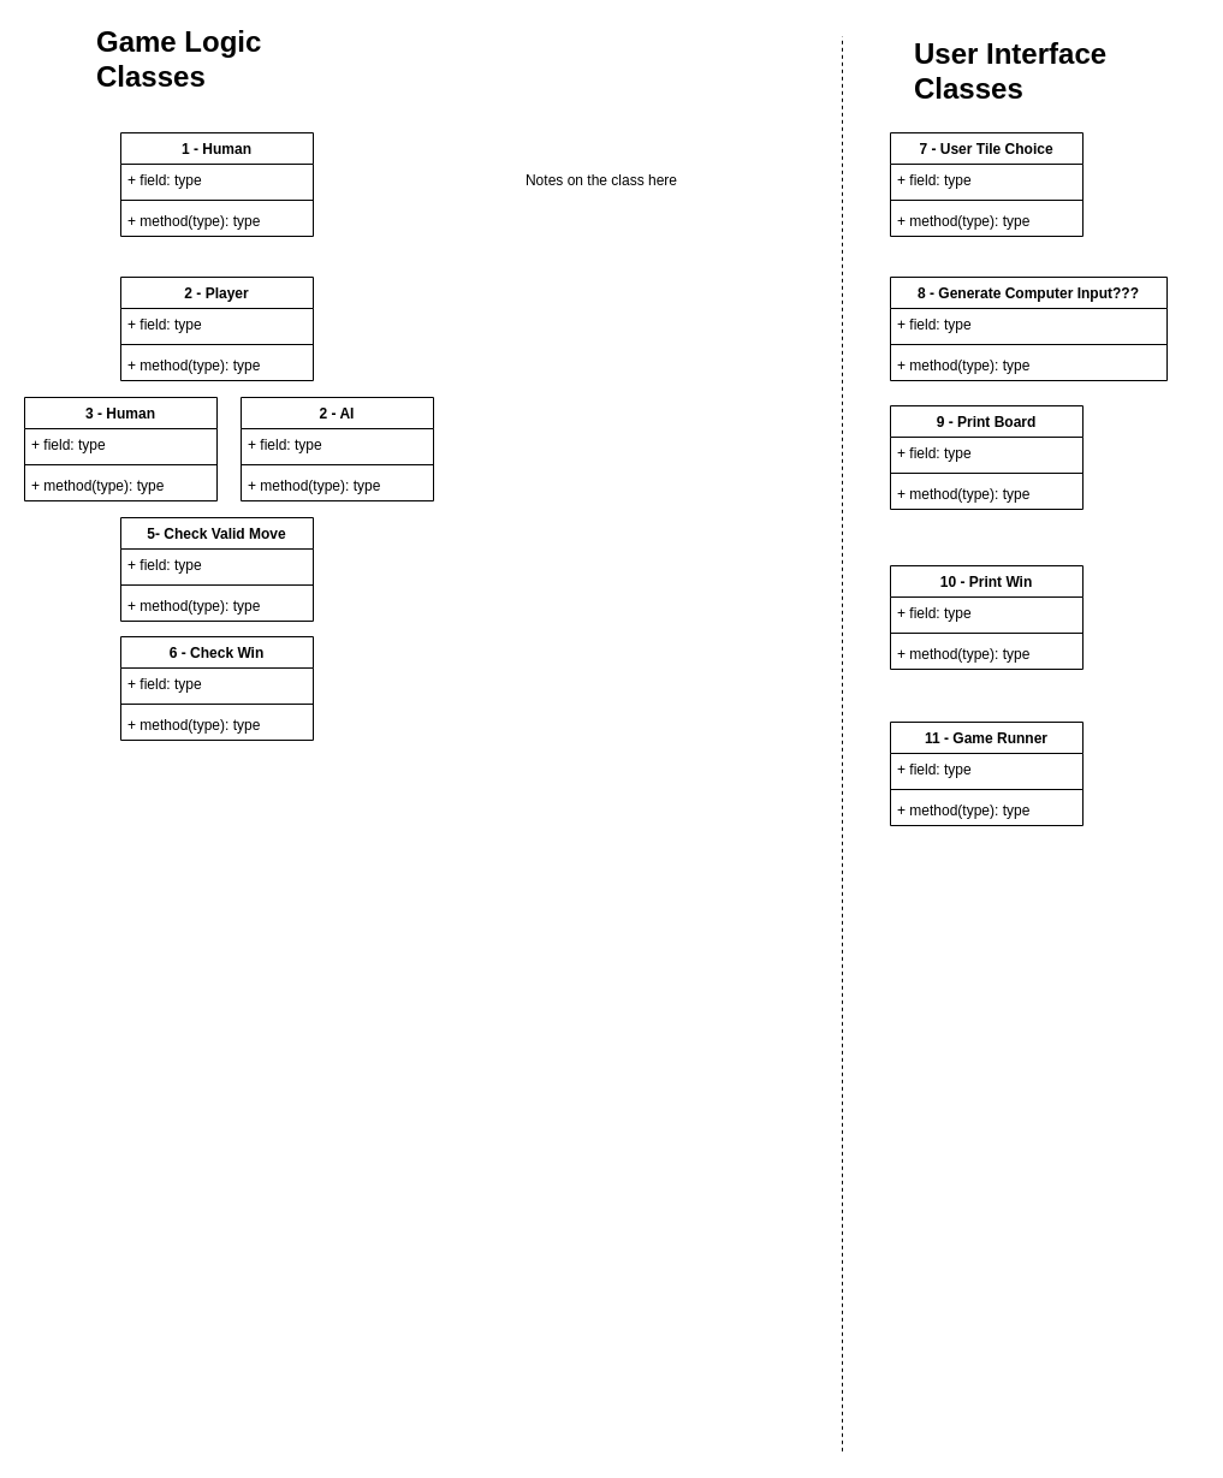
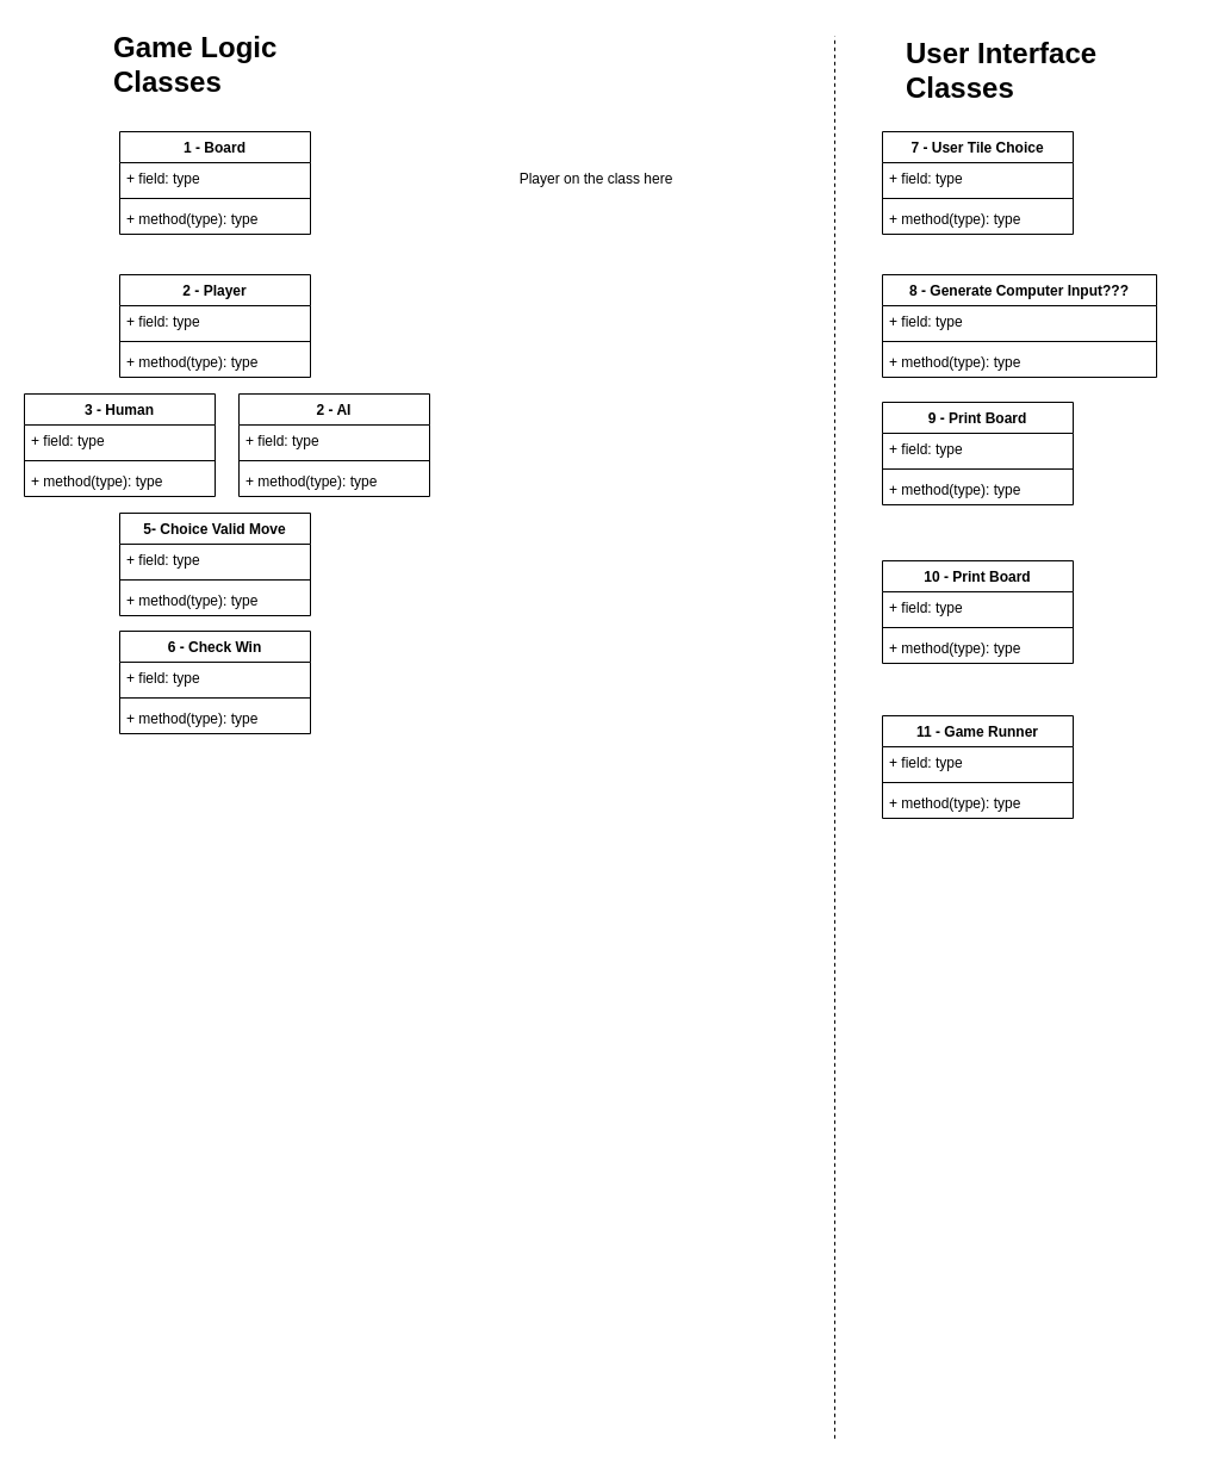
  <mxCell id="0" />
  <mxCell id="1" parent="0" />
- <mxCell id="2" value="1 - Human" style="swimlane;fontStyle=1;align=center;verticalAlign=top;childLayout=stackLayout;horizontal=1;startSize=26;horizontalStack=0;resizeParent=1;resizeParentMax=0;resizeLast=0;collapsible=1;marginBottom=0;" vertex="1" parent="1"><mxGeometry x="100" y="110" width="160" height="86" as="geometry" /></mxCell>
+ <mxCell id="2" value="1 - Board" style="swimlane;fontStyle=1;align=center;verticalAlign=top;childLayout=stackLayout;horizontal=1;startSize=26;horizontalStack=0;resizeParent=1;resizeParentMax=0;resizeLast=0;collapsible=1;marginBottom=0;" vertex="1" parent="1"><mxGeometry x="100" y="110" width="160" height="86" as="geometry" /></mxCell>
  <mxCell id="3" value="+ field: type" style="text;strokeColor=none;fillColor=none;align=left;verticalAlign=top;spacingLeft=4;spacingRight=4;overflow=hidden;rotatable=0;points=[[0,0.5],[1,0.5]];portConstraint=eastwest;" vertex="1" parent="2"><mxGeometry y="26" width="160" height="26" as="geometry" /></mxCell>
  <mxCell id="4" value="" style="line;strokeWidth=1;fillColor=none;align=left;verticalAlign=middle;spacingTop=-1;spacingLeft=3;spacingRight=3;rotatable=0;labelPosition=right;points=[];portConstraint=eastwest;" vertex="1" parent="2"><mxGeometry y="52" width="160" height="8" as="geometry" /></mxCell>
  <mxCell id="5" value="+ method(type): type&#10;" style="text;strokeColor=none;fillColor=none;align=left;verticalAlign=top;spacingLeft=4;spacingRight=4;overflow=hidden;rotatable=0;points=[[0,0.5],[1,0.5]];portConstraint=eastwest;" vertex="1" parent="2"><mxGeometry y="60" width="160" height="26" as="geometry" /></mxCell>
- <mxCell id="6" value="&lt;h1&gt;Game Logic Classes&lt;/h1&gt;" style="text;html=1;strokeColor=none;fillColor=none;spacing=5;spacingTop=-20;whiteSpace=wrap;overflow=hidden;rounded=0;" vertex="1" parent="1"><mxGeometry x="75" y="15" width="240" height="70" as="geometry" /></mxCell>
+ <mxCell id="6" value="&lt;h1&gt;Game Logic Classes&lt;/h1&gt;" style="text;html=1;strokeColor=none;fillColor=none;spacing=5;spacingTop=-20;whiteSpace=wrap;overflow=hidden;rounded=0;" vertex="1" parent="1"><mxGeometry x="90" y="20" width="240" height="70" as="geometry" /></mxCell>
  <mxCell id="7" value="&lt;h1&gt;User Interface Classes&lt;/h1&gt;" style="text;html=1;strokeColor=none;fillColor=none;spacing=5;spacingTop=-20;whiteSpace=wrap;overflow=hidden;rounded=0;" vertex="1" parent="1"><mxGeometry x="755" y="25" width="240" height="70" as="geometry" /></mxCell>
  <mxCell id="8" value="2 - Player" style="swimlane;fontStyle=1;align=center;verticalAlign=top;childLayout=stackLayout;horizontal=1;startSize=26;horizontalStack=0;resizeParent=1;resizeParentMax=0;resizeLast=0;collapsible=1;marginBottom=0;" vertex="1" parent="1"><mxGeometry x="100" y="230" width="160" height="86" as="geometry" /></mxCell>
  <mxCell id="9" value="+ field: type" style="text;strokeColor=none;fillColor=none;align=left;verticalAlign=top;spacingLeft=4;spacingRight=4;overflow=hidden;rotatable=0;points=[[0,0.5],[1,0.5]];portConstraint=eastwest;" vertex="1" parent="8"><mxGeometry y="26" width="160" height="26" as="geometry" /></mxCell>
  <mxCell id="10" value="" style="line;strokeWidth=1;fillColor=none;align=left;verticalAlign=middle;spacingTop=-1;spacingLeft=3;spacingRight=3;rotatable=0;labelPosition=right;points=[];portConstraint=eastwest;" vertex="1" parent="8"><mxGeometry y="52" width="160" height="8" as="geometry" /></mxCell>
  <mxCell id="11" value="+ method(type): type" style="text;strokeColor=none;fillColor=none;align=left;verticalAlign=top;spacingLeft=4;spacingRight=4;overflow=hidden;rotatable=0;points=[[0,0.5],[1,0.5]];portConstraint=eastwest;" vertex="1" parent="8"><mxGeometry y="60" width="160" height="26" as="geometry" /></mxCell>
  <mxCell id="12" value="" style="endArrow=none;dashed=1;html=1;rounded=0;" edge="1" parent="1"><mxGeometry width="50" height="50" relative="1" as="geometry"><mxPoint x="700" y="1206.316" as="sourcePoint" /><mxPoint x="700" as="targetPoint" y="30" /></mxGeometry></mxCell>
  <mxCell id="13" value="7 - User Tile Choice" style="swimlane;fontStyle=1;align=center;verticalAlign=top;childLayout=stackLayout;horizontal=1;startSize=26;horizontalStack=0;resizeParent=1;resizeParentMax=0;resizeLast=0;collapsible=1;marginBottom=0;" vertex="1" parent="1"><mxGeometry x="740" y="110" width="160" height="86" as="geometry" /></mxCell>
  <mxCell id="14" value="+ field: type" style="text;strokeColor=none;fillColor=none;align=left;verticalAlign=top;spacingLeft=4;spacingRight=4;overflow=hidden;rotatable=0;points=[[0,0.5],[1,0.5]];portConstraint=eastwest;" vertex="1" parent="13"><mxGeometry y="26" width="160" height="26" as="geometry" /></mxCell>
  <mxCell id="15" value="" style="line;strokeWidth=1;fillColor=none;align=left;verticalAlign=middle;spacingTop=-1;spacingLeft=3;spacingRight=3;rotatable=0;labelPosition=right;points=[];portConstraint=eastwest;" vertex="1" parent="13"><mxGeometry y="52" width="160" height="8" as="geometry" /></mxCell>
  <mxCell id="16" value="+ method(type): type" style="text;strokeColor=none;fillColor=none;align=left;verticalAlign=top;spacingLeft=4;spacingRight=4;overflow=hidden;rotatable=0;points=[[0,0.5],[1,0.5]];portConstraint=eastwest;" vertex="1" parent="13"><mxGeometry y="60" width="160" height="26" as="geometry" /></mxCell>
- <mxCell id="17" value="Notes on the class here" style="text;html=1;strokeColor=none;fillColor=none;align=center;verticalAlign=middle;whiteSpace=wrap;rounded=0;" vertex="1" parent="1"><mxGeometry x="340" y="110" width="320" height="80" as="geometry" /></mxCell>
+ <mxCell id="17" value="Player on the class here" style="text;html=1;strokeColor=none;fillColor=none;align=center;verticalAlign=middle;whiteSpace=wrap;rounded=0;" vertex="1" parent="1"><mxGeometry x="340" y="110" width="320" height="80" as="geometry" /></mxCell>
  <mxCell id="18" value="3 - Human" style="swimlane;fontStyle=1;align=center;verticalAlign=top;childLayout=stackLayout;horizontal=1;startSize=26;horizontalStack=0;resizeParent=1;resizeParentMax=0;resizeLast=0;collapsible=1;marginBottom=0;" vertex="1" parent="1"><mxGeometry x="20" y="330" width="160" height="86" as="geometry" /></mxCell>
  <mxCell id="19" value="+ field: type" style="text;strokeColor=none;fillColor=none;align=left;verticalAlign=top;spacingLeft=4;spacingRight=4;overflow=hidden;rotatable=0;points=[[0,0.5],[1,0.5]];portConstraint=eastwest;" vertex="1" parent="18"><mxGeometry y="26" width="160" height="26" as="geometry" /></mxCell>
  <mxCell id="20" value="" style="line;strokeWidth=1;fillColor=none;align=left;verticalAlign=middle;spacingTop=-1;spacingLeft=3;spacingRight=3;rotatable=0;labelPosition=right;points=[];portConstraint=eastwest;" vertex="1" parent="18"><mxGeometry y="52" width="160" height="8" as="geometry" /></mxCell>
  <mxCell id="21" value="+ method(type): type" style="text;strokeColor=none;fillColor=none;align=left;verticalAlign=top;spacingLeft=4;spacingRight=4;overflow=hidden;rotatable=0;points=[[0,0.5],[1,0.5]];portConstraint=eastwest;" vertex="1" parent="18"><mxGeometry y="60" width="160" height="26" as="geometry" /></mxCell>
  <mxCell id="22" value="2 - AI" style="swimlane;fontStyle=1;align=center;verticalAlign=top;childLayout=stackLayout;horizontal=1;startSize=26;horizontalStack=0;resizeParent=1;resizeParentMax=0;resizeLast=0;collapsible=1;marginBottom=0;" vertex="1" parent="1"><mxGeometry x="200" y="330" width="160" height="86" as="geometry" /></mxCell>
  <mxCell id="23" value="+ field: type" style="text;strokeColor=none;fillColor=none;align=left;verticalAlign=top;spacingLeft=4;spacingRight=4;overflow=hidden;rotatable=0;points=[[0,0.5],[1,0.5]];portConstraint=eastwest;" vertex="1" parent="22"><mxGeometry y="26" width="160" height="26" as="geometry" /></mxCell>
  <mxCell id="24" value="" style="line;strokeWidth=1;fillColor=none;align=left;verticalAlign=middle;spacingTop=-1;spacingLeft=3;spacingRight=3;rotatable=0;labelPosition=right;points=[];portConstraint=eastwest;" vertex="1" parent="22"><mxGeometry y="52" width="160" height="8" as="geometry" /></mxCell>
  <mxCell id="25" value="+ method(type): type" style="text;strokeColor=none;fillColor=none;align=left;verticalAlign=top;spacingLeft=4;spacingRight=4;overflow=hidden;rotatable=0;points=[[0,0.5],[1,0.5]];portConstraint=eastwest;" vertex="1" parent="22"><mxGeometry y="60" width="160" height="26" as="geometry" /></mxCell>
- <mxCell id="26" value="5- Check Valid Move" style="swimlane;fontStyle=1;align=center;verticalAlign=top;childLayout=stackLayout;horizontal=1;startSize=26;horizontalStack=0;resizeParent=1;resizeParentMax=0;resizeLast=0;collapsible=1;marginBottom=0;" vertex="1" parent="1"><mxGeometry x="100" y="430" width="160" height="86" as="geometry" /></mxCell>
+ <mxCell id="26" value="5- Choice Valid Move" style="swimlane;fontStyle=1;align=center;verticalAlign=top;childLayout=stackLayout;horizontal=1;startSize=26;horizontalStack=0;resizeParent=1;resizeParentMax=0;resizeLast=0;collapsible=1;marginBottom=0;" vertex="1" parent="1"><mxGeometry x="100" y="430" width="160" height="86" as="geometry" /></mxCell>
  <mxCell id="27" value="+ field: type" style="text;strokeColor=none;fillColor=none;align=left;verticalAlign=top;spacingLeft=4;spacingRight=4;overflow=hidden;rotatable=0;points=[[0,0.5],[1,0.5]];portConstraint=eastwest;" vertex="1" parent="26"><mxGeometry y="26" width="160" height="26" as="geometry" /></mxCell>
  <mxCell id="28" value="" style="line;strokeWidth=1;fillColor=none;align=left;verticalAlign=middle;spacingTop=-1;spacingLeft=3;spacingRight=3;rotatable=0;labelPosition=right;points=[];portConstraint=eastwest;" vertex="1" parent="26"><mxGeometry y="52" width="160" height="8" as="geometry" /></mxCell>
  <mxCell id="29" value="+ method(type): type" style="text;strokeColor=none;fillColor=none;align=left;verticalAlign=top;spacingLeft=4;spacingRight=4;overflow=hidden;rotatable=0;points=[[0,0.5],[1,0.5]];portConstraint=eastwest;" vertex="1" parent="26"><mxGeometry y="60" width="160" height="26" as="geometry" /></mxCell>
  <mxCell id="30" value="6 - Check Win" style="swimlane;fontStyle=1;align=center;verticalAlign=top;childLayout=stackLayout;horizontal=1;startSize=26;horizontalStack=0;resizeParent=1;resizeParentMax=0;resizeLast=0;collapsible=1;marginBottom=0;" vertex="1" parent="1"><mxGeometry x="100" y="529" width="160" height="86" as="geometry" /></mxCell>
  <mxCell id="31" value="+ field: type" style="text;strokeColor=none;fillColor=none;align=left;verticalAlign=top;spacingLeft=4;spacingRight=4;overflow=hidden;rotatable=0;points=[[0,0.5],[1,0.5]];portConstraint=eastwest;" vertex="1" parent="30"><mxGeometry y="26" width="160" height="26" as="geometry" /></mxCell>
  <mxCell id="32" value="" style="line;strokeWidth=1;fillColor=none;align=left;verticalAlign=middle;spacingTop=-1;spacingLeft=3;spacingRight=3;rotatable=0;labelPosition=right;points=[];portConstraint=eastwest;" vertex="1" parent="30"><mxGeometry y="52" width="160" height="8" as="geometry" /></mxCell>
  <mxCell id="33" value="+ method(type): type" style="text;strokeColor=none;fillColor=none;align=left;verticalAlign=top;spacingLeft=4;spacingRight=4;overflow=hidden;rotatable=0;points=[[0,0.5],[1,0.5]];portConstraint=eastwest;" vertex="1" parent="30"><mxGeometry y="60" width="160" height="26" as="geometry" /></mxCell>
  <mxCell id="34" value="8 - Generate Computer Input???" style="swimlane;fontStyle=1;align=center;verticalAlign=top;childLayout=stackLayout;horizontal=1;startSize=26;horizontalStack=0;resizeParent=1;resizeParentMax=0;resizeLast=0;collapsible=1;marginBottom=0;" vertex="1" parent="1"><mxGeometry x="740" y="230" width="230" height="86" as="geometry" /></mxCell>
  <mxCell id="35" value="+ field: type" style="text;strokeColor=none;fillColor=none;align=left;verticalAlign=top;spacingLeft=4;spacingRight=4;overflow=hidden;rotatable=0;points=[[0,0.5],[1,0.5]];portConstraint=eastwest;" vertex="1" parent="34"><mxGeometry y="26" width="230" height="26" as="geometry" /></mxCell>
  <mxCell id="36" value="" style="line;strokeWidth=1;fillColor=none;align=left;verticalAlign=middle;spacingTop=-1;spacingLeft=3;spacingRight=3;rotatable=0;labelPosition=right;points=[];portConstraint=eastwest;" vertex="1" parent="34"><mxGeometry y="52" width="230" height="8" as="geometry" /></mxCell>
  <mxCell id="37" value="+ method(type): type" style="text;strokeColor=none;fillColor=none;align=left;verticalAlign=top;spacingLeft=4;spacingRight=4;overflow=hidden;rotatable=0;points=[[0,0.5],[1,0.5]];portConstraint=eastwest;" vertex="1" parent="34"><mxGeometry y="60" width="230" height="26" as="geometry" /></mxCell>
  <mxCell id="38" value="11 - Game Runner" style="swimlane;fontStyle=1;align=center;verticalAlign=top;childLayout=stackLayout;horizontal=1;startSize=26;horizontalStack=0;resizeParent=1;resizeParentMax=0;resizeLast=0;collapsible=1;marginBottom=0;" vertex="1" parent="1"><mxGeometry x="740" y="600" width="160" height="86" as="geometry" /></mxCell>
  <mxCell id="39" value="+ field: type" style="text;strokeColor=none;fillColor=none;align=left;verticalAlign=top;spacingLeft=4;spacingRight=4;overflow=hidden;rotatable=0;points=[[0,0.5],[1,0.5]];portConstraint=eastwest;" vertex="1" parent="38"><mxGeometry y="26" width="160" height="26" as="geometry" /></mxCell>
  <mxCell id="40" value="" style="line;strokeWidth=1;fillColor=none;align=left;verticalAlign=middle;spacingTop=-1;spacingLeft=3;spacingRight=3;rotatable=0;labelPosition=right;points=[];portConstraint=eastwest;" vertex="1" parent="38"><mxGeometry y="52" width="160" height="8" as="geometry" /></mxCell>
  <mxCell id="41" value="+ method(type): type" style="text;strokeColor=none;fillColor=none;align=left;verticalAlign=top;spacingLeft=4;spacingRight=4;overflow=hidden;rotatable=0;points=[[0,0.5],[1,0.5]];portConstraint=eastwest;" vertex="1" parent="38"><mxGeometry y="60" width="160" height="26" as="geometry" /></mxCell>
  <mxCell id="42" value="9 - Print Board" style="swimlane;fontStyle=1;align=center;verticalAlign=top;childLayout=stackLayout;horizontal=1;startSize=26;horizontalStack=0;resizeParent=1;resizeParentMax=0;resizeLast=0;collapsible=1;marginBottom=0;" vertex="1" parent="1"><mxGeometry x="740" y="337" width="160" height="86" as="geometry" /></mxCell>
  <mxCell id="43" value="+ field: type" style="text;strokeColor=none;fillColor=none;align=left;verticalAlign=top;spacingLeft=4;spacingRight=4;overflow=hidden;rotatable=0;points=[[0,0.5],[1,0.5]];portConstraint=eastwest;" vertex="1" parent="42"><mxGeometry y="26" width="160" height="26" as="geometry" /></mxCell>
  <mxCell id="44" value="" style="line;strokeWidth=1;fillColor=none;align=left;verticalAlign=middle;spacingTop=-1;spacingLeft=3;spacingRight=3;rotatable=0;labelPosition=right;points=[];portConstraint=eastwest;" vertex="1" parent="42"><mxGeometry y="52" width="160" height="8" as="geometry" /></mxCell>
  <mxCell id="45" value="+ method(type): type" style="text;strokeColor=none;fillColor=none;align=left;verticalAlign=top;spacingLeft=4;spacingRight=4;overflow=hidden;rotatable=0;points=[[0,0.5],[1,0.5]];portConstraint=eastwest;" vertex="1" parent="42"><mxGeometry y="60" width="160" height="26" as="geometry" /></mxCell>
- <mxCell id="46" value="10 - Print Win" style="swimlane;fontStyle=1;align=center;verticalAlign=top;childLayout=stackLayout;horizontal=1;startSize=26;horizontalStack=0;resizeParent=1;resizeParentMax=0;resizeLast=0;collapsible=1;marginBottom=0;" vertex="1" parent="1"><mxGeometry x="740" y="470" width="160" height="86" as="geometry" /></mxCell>
+ <mxCell id="46" value="10 - Print Board" style="swimlane;fontStyle=1;align=center;verticalAlign=top;childLayout=stackLayout;horizontal=1;startSize=26;horizontalStack=0;resizeParent=1;resizeParentMax=0;resizeLast=0;collapsible=1;marginBottom=0;" vertex="1" parent="1"><mxGeometry x="740" y="470" width="160" height="86" as="geometry" /></mxCell>
  <mxCell id="47" value="+ field: type" style="text;strokeColor=none;fillColor=none;align=left;verticalAlign=top;spacingLeft=4;spacingRight=4;overflow=hidden;rotatable=0;points=[[0,0.5],[1,0.5]];portConstraint=eastwest;" vertex="1" parent="46"><mxGeometry y="26" width="160" height="26" as="geometry" /></mxCell>
  <mxCell id="48" value="" style="line;strokeWidth=1;fillColor=none;align=left;verticalAlign=middle;spacingTop=-1;spacingLeft=3;spacingRight=3;rotatable=0;labelPosition=right;points=[];portConstraint=eastwest;" vertex="1" parent="46"><mxGeometry y="52" width="160" height="8" as="geometry" /></mxCell>
  <mxCell id="49" value="+ method(type): type" style="text;strokeColor=none;fillColor=none;align=left;verticalAlign=top;spacingLeft=4;spacingRight=4;overflow=hidden;rotatable=0;points=[[0,0.5],[1,0.5]];portConstraint=eastwest;" vertex="1" parent="46"><mxGeometry y="60" width="160" height="26" as="geometry" /></mxCell>
